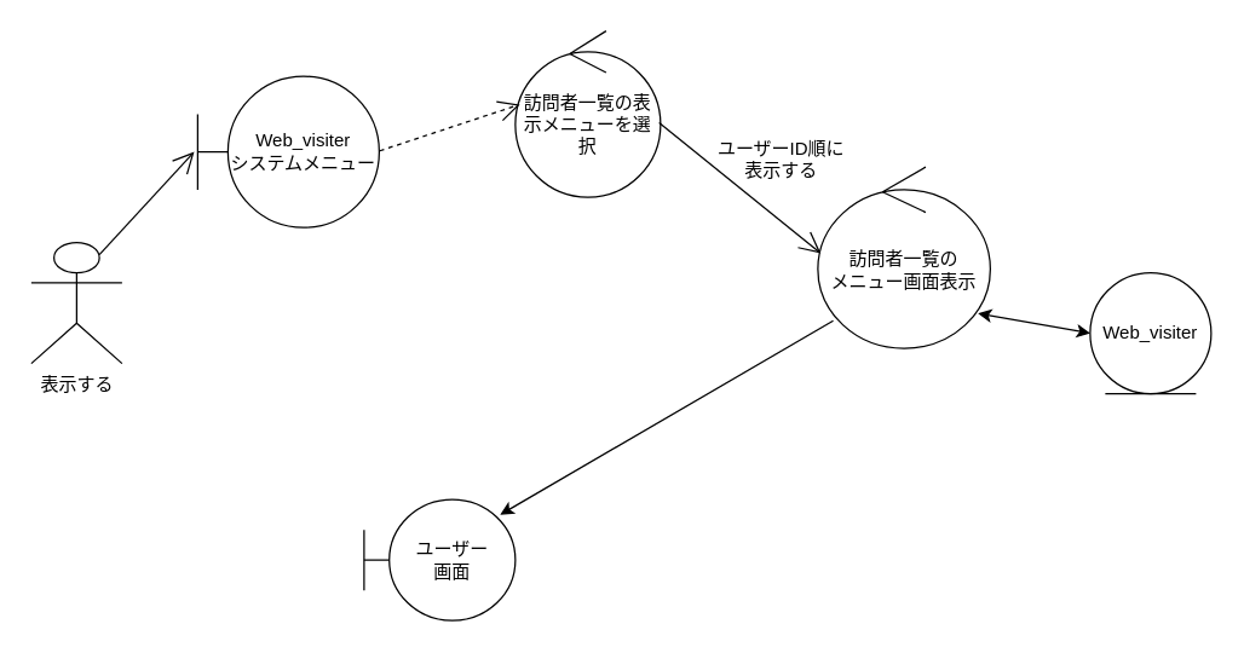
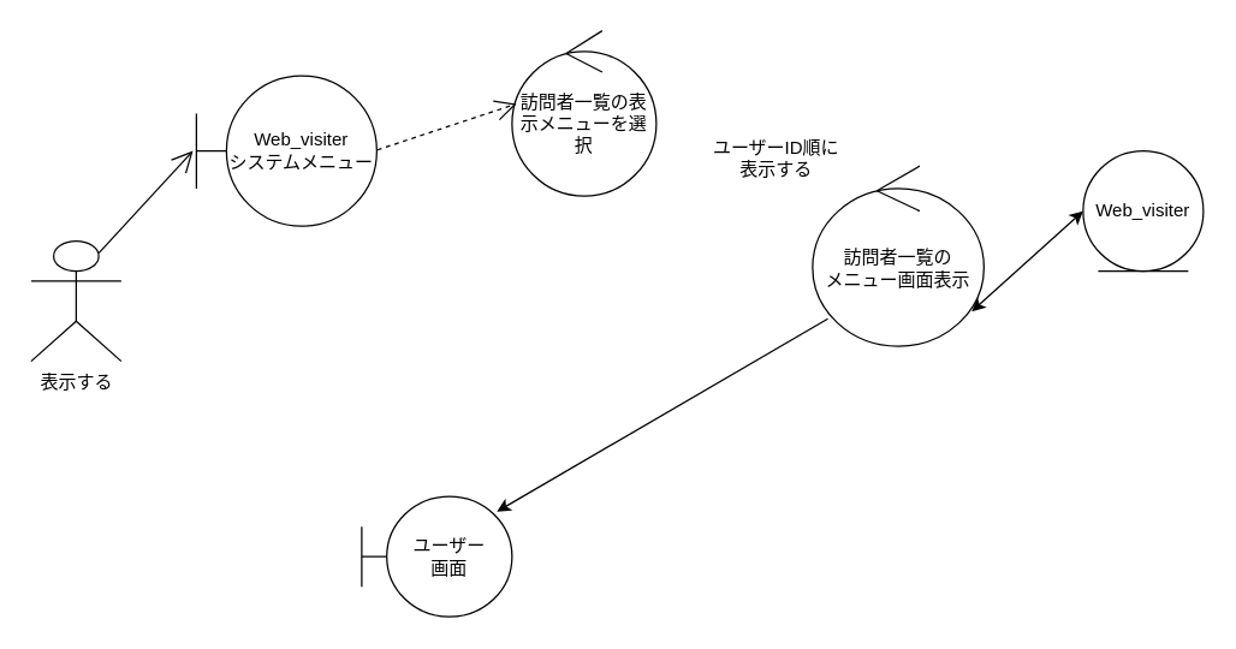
  <mxCell id="0" />
  <mxCell id="1" parent="0" />
  <mxCell id="2" value="表示する" style="shape=umlActor;verticalLabelPosition=bottom;verticalAlign=top;html=1;outlineConnect=0;" vertex="1" parent="1"><mxGeometry x="20" y="160" width="60" height="80" as="geometry" /></mxCell>
  <mxCell id="3" value="ユーザー&lt;div&gt;画面&lt;/div&gt;" style="shape=umlBoundary;whiteSpace=wrap;html=1;" vertex="1" parent="1"><mxGeometry x="240" y="330" width="100" height="80" as="geometry" /></mxCell>
  <mxCell id="4" value="Web_visiter&lt;div&gt;システムメニュー&lt;/div&gt;" style="shape=umlBoundary;whiteSpace=wrap;html=1;" vertex="1" parent="1"><mxGeometry x="130" y="50" width="120" height="100" as="geometry" /></mxCell>
  <mxCell id="5" value="訪問者一覧の&lt;div&gt;メニュー画面表示&lt;/div&gt;" style="ellipse;shape=umlControl;whiteSpace=wrap;html=1;" vertex="1" parent="1"><mxGeometry x="540" y="110" width="114" height="120" as="geometry" /></mxCell>
  <mxCell id="6" value="訪問者一覧の表示メニューを選択" style="ellipse;shape=umlControl;whiteSpace=wrap;html=1;" vertex="1" parent="1"><mxGeometry x="340" y="20" width="96" height="110" as="geometry" /></mxCell>
- <mxCell id="7" value="Web_visiter" style="ellipse;shape=umlEntity;whiteSpace=wrap;html=1;" vertex="1" parent="1"><mxGeometry x="720" y="180" width="80" height="80" as="geometry" /></mxCell>
- <mxCell id="8" value="" style="endArrow=open;endFill=1;endSize=12;html=1;rounded=0;entryX=0.017;entryY=0.476;entryDx=0;entryDy=0;entryPerimeter=0;exitX=0.99;exitY=0.552;exitDx=0;exitDy=0;exitPerimeter=0;" edge="1" parent="1" source="6" target="5"><mxGeometry width="160" relative="1" as="geometry"><mxPoint x="270" y="180" as="sourcePoint" /><mxPoint x="530.96" y="170" as="targetPoint" /></mxGeometry></mxCell>
+ <mxCell id="7" value="Web_visiter" style="ellipse;shape=umlEntity;whiteSpace=wrap;html=1;" vertex="1" parent="1"><mxGeometry x="720" y="100" width="80" height="80" as="geometry" /></mxCell>
  <mxCell id="9" value="" style="endArrow=open;endFill=1;endSize=12;html=1;rounded=0;exitX=1.003;exitY=0.493;exitDx=0;exitDy=0;exitPerimeter=0;entryX=0.031;entryY=0.442;entryDx=0;entryDy=0;entryPerimeter=0;dashed=1;" edge="1" parent="1" source="4" target="6"><mxGeometry width="160" relative="1" as="geometry"><mxPoint x="270" y="130" as="sourcePoint" /><mxPoint x="430" y="130" as="targetPoint" /></mxGeometry></mxCell>
  <mxCell id="10" value="" style="endArrow=open;endFill=1;endSize=12;html=1;rounded=0;exitX=0.75;exitY=0.1;exitDx=0;exitDy=0;exitPerimeter=0;entryX=-0.019;entryY=0.5;entryDx=0;entryDy=0;entryPerimeter=0;" edge="1" parent="1" source="2" target="4"><mxGeometry width="160" relative="1" as="geometry"><mxPoint x="270" y="130" as="sourcePoint" /><mxPoint x="430" y="130" as="targetPoint" /></mxGeometry></mxCell>
  <mxCell id="11" value="ユーザーID順に&lt;div&gt;表示する&lt;/div&gt;" style="text;html=1;align=center;verticalAlign=middle;whiteSpace=wrap;rounded=0;" vertex="1" parent="1"><mxGeometry x="436" y="80" width="160" height="50" as="geometry" /></mxCell>
  <mxCell id="12" value="" style="endArrow=classic;html=1;rounded=0;entryX=0.9;entryY=0.125;entryDx=0;entryDy=0;entryPerimeter=0;exitX=0.089;exitY=0.847;exitDx=0;exitDy=0;exitPerimeter=0;" edge="1" parent="1" source="5" target="3"><mxGeometry width="50" height="50" relative="1" as="geometry"><mxPoint x="120" y="234.44" as="sourcePoint" /><mxPoint x="420.72" y="205.56" as="targetPoint" /></mxGeometry></mxCell>
  <mxCell id="13" value="" style="endArrow=classic;startArrow=classic;html=1;rounded=0;entryX=0;entryY=0.5;entryDx=0;entryDy=0;exitX=0.929;exitY=0.807;exitDx=0;exitDy=0;exitPerimeter=0;" edge="1" parent="1" source="5" target="7"><mxGeometry width="50" height="50" relative="1" as="geometry"><mxPoint x="430" y="240" as="sourcePoint" /><mxPoint x="490" y="190" as="targetPoint" /></mxGeometry></mxCell>
